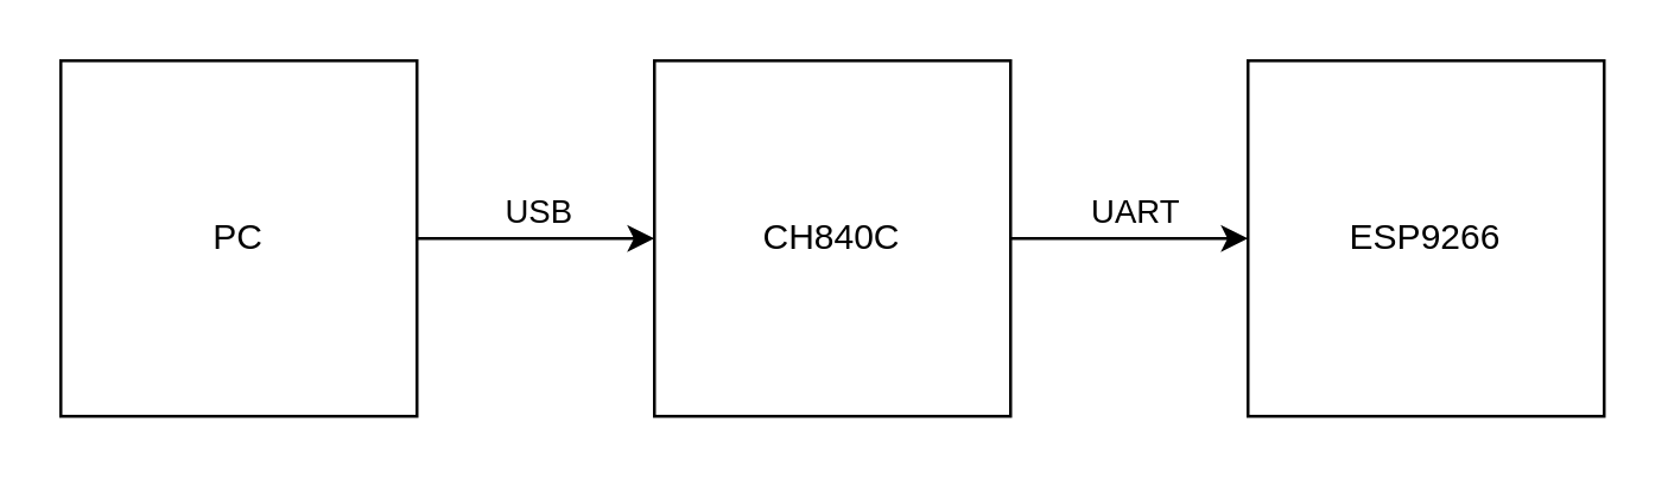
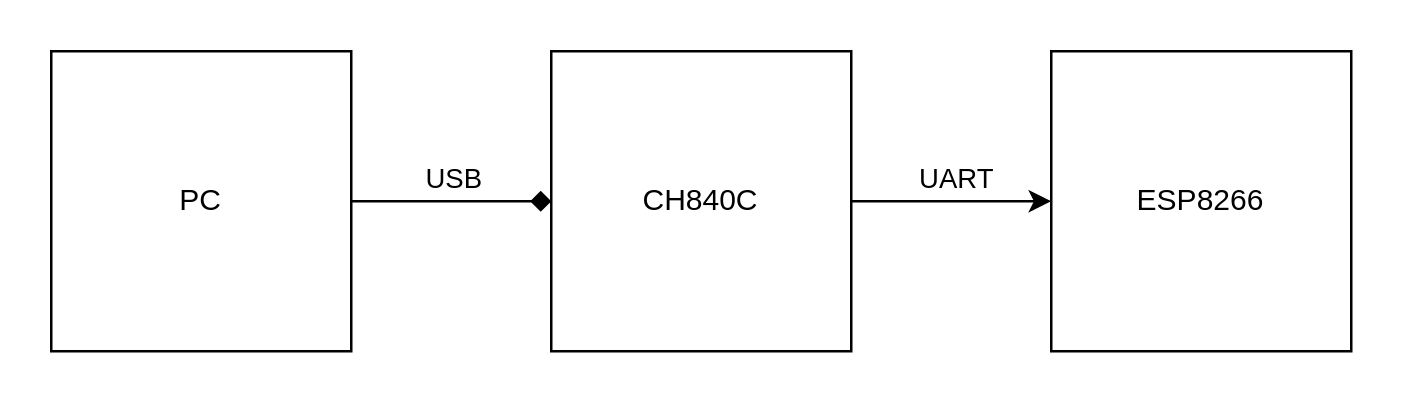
  <mxCell id="0" />
  <mxCell id="1" parent="0" />
- <mxCell id="2" style="edgeStyle=orthogonalEdgeStyle;rounded=0;orthogonalLoop=1;jettySize=auto;html=1;exitX=1;exitY=0.5;exitDx=0;exitDy=0;entryX=0;entryY=0.5;entryDx=0;entryDy=0;" edge="1" parent="1" source="4" target="7"><mxGeometry relative="1" as="geometry" /></mxCell>
+ <mxCell id="2" style="edgeStyle=orthogonalEdgeStyle;rounded=0;orthogonalLoop=1;jettySize=auto;html=1;exitX=1;exitY=0.5;exitDx=0;exitDy=0;entryX=0;entryY=0.5;entryDx=0;entryDy=0;endArrow=diamond;" edge="1" parent="1" source="4" target="7"><mxGeometry relative="1" as="geometry" /></mxCell>
  <mxCell id="3" value="USB" style="edgeLabel;html=1;align=center;verticalAlign=middle;resizable=0;points=[];" vertex="1" connectable="0" parent="2"><mxGeometry x="-0.149" y="2" relative="1" as="geometry"><mxPoint x="6" y="-8" as="offset" /></mxGeometry></mxCell>
  <mxCell id="4" value="PC" style="rounded=0;whiteSpace=wrap;html=1;" vertex="1" parent="1"><mxGeometry x="20" y="20" width="120" height="120" as="geometry" /></mxCell>
  <mxCell id="5" style="edgeStyle=orthogonalEdgeStyle;rounded=0;orthogonalLoop=1;jettySize=auto;html=1;exitX=1;exitY=0.5;exitDx=0;exitDy=0;entryX=0;entryY=0.5;entryDx=0;entryDy=0;" edge="1" parent="1" source="7" target="8"><mxGeometry relative="1" as="geometry" /></mxCell>
  <mxCell id="6" value="UART" style="edgeLabel;html=1;align=center;verticalAlign=middle;resizable=0;points=[];" vertex="1" connectable="0" parent="5"><mxGeometry x="-0.161" y="1" relative="1" as="geometry"><mxPoint x="7" y="-9" as="offset" /></mxGeometry></mxCell>
  <mxCell id="7" value="CH840C" style="rounded=0;whiteSpace=wrap;html=1;" vertex="1" parent="1"><mxGeometry x="220" y="20" width="120" height="120" as="geometry" /></mxCell>
- <mxCell id="8" value="ESP9266" style="rounded=0;whiteSpace=wrap;html=1;" vertex="1" parent="1"><mxGeometry x="420" y="20" width="120" height="120" as="geometry" /></mxCell>
+ <mxCell id="8" value="ESP8266" style="rounded=0;whiteSpace=wrap;html=1;" vertex="1" parent="1"><mxGeometry x="420" y="20" width="120" height="120" as="geometry" /></mxCell>
